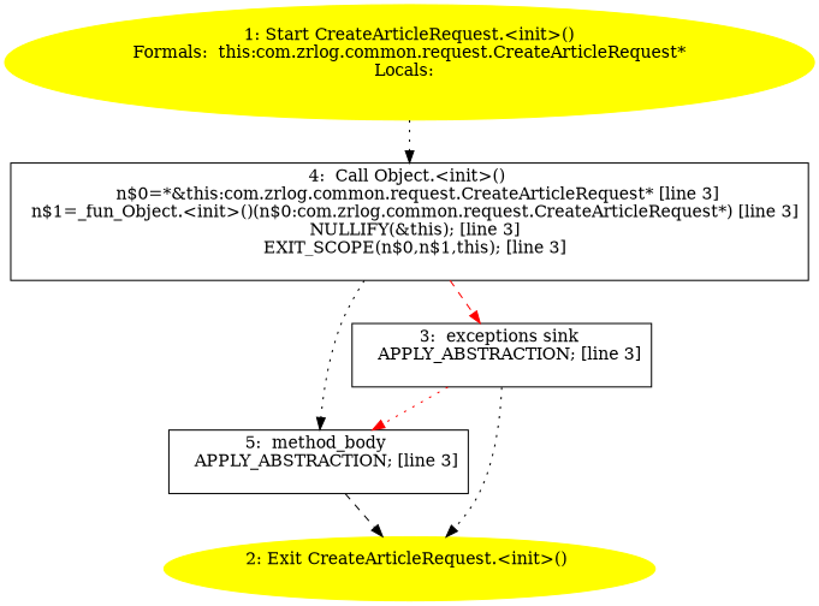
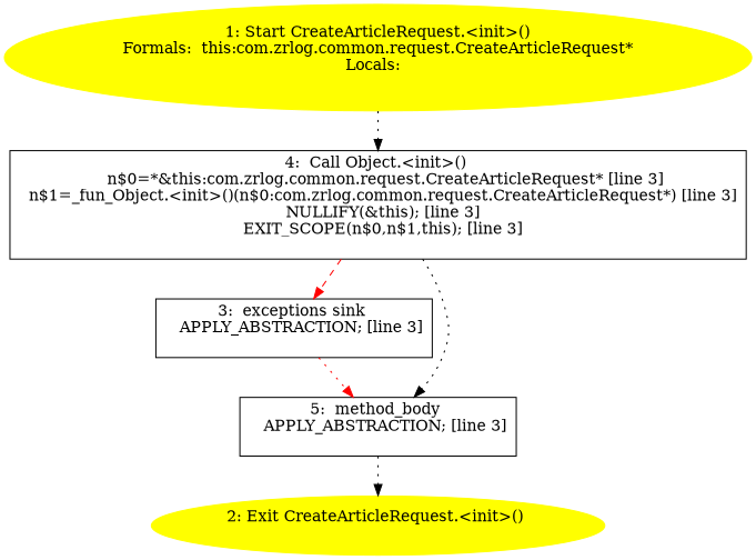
  digraph {
    node [shape=box]
    edge [style=dotted]
    n1 [color=yellow label="1: Start CreateArticleRequest.<init>()\nFormals:  this:com.zrlog.common.request.CreateArticleRequest*\nLocals:  \n  " style=filled shape=""]
    n2 [label="4:  Call Object.<init>() \n   n$0=*&this:com.zrlog.common.request.CreateArticleRequest* [line 3]\n  n$1=_fun_Object.<init>()(n$0:com.zrlog.common.request.CreateArticleRequest*) [line 3]\n  NULLIFY(&this); [line 3]\n  EXIT_SCOPE(n$0,n$1,this); [line 3]\n "]
    n3 [label="3:  exceptions sink \n   APPLY_ABSTRACTION; [line 3]\n "]
    n4 [label="5:  method_body \n   APPLY_ABSTRACTION; [line 3]\n "]
    n5 [color=yellow label="2: Exit CreateArticleRequest.<init>() \n  " style=filled shape=""]
    n1 -> n2
    n2 -> n3 [color=red style=dashed]
    n2 -> n4
    n3 -> n4 [color=red]
-   n3 -> n5
-   n4 -> n5 [style=dashed]
+   n4 -> n5
  }
